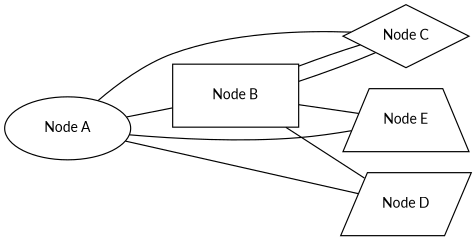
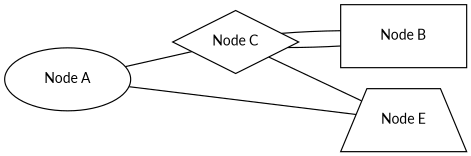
  digraph {
    fontname=Lato
    rankdir=LR
    node [fillcolor=white fontname=Lato fontsize=12 style=filled]
    edge [dir=none fontname=Lato]
    n1 [height=0.75 label="Node A" shape=ellipse width=1.5]
    n2 [height=0.75 label="Node B" shape=box width=1.5]
    n3 [height=0.75 label="Node C" shape=diamond width=1.5]
    n4 [height=0.75 label="Node E" shape=trapezium width=1.5]
-   n5 [height=0.75 label="Node D" shape=parallelogram width=1.5]
-   n1 -> n2
    n1 -> n3
    n1 -> n4
    n2 -> n3
-   n2 -> n5
    n3 -> n2
-   n2 -> n4
-   n5 -> n1
+   n3 -> n4
  }
